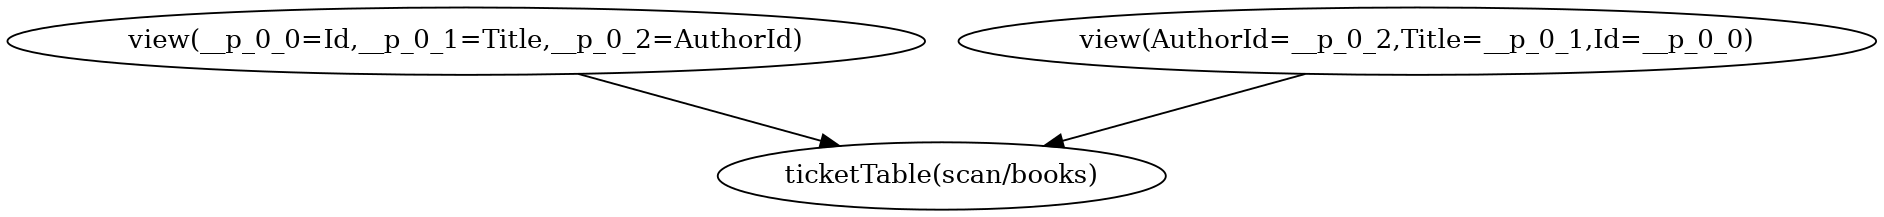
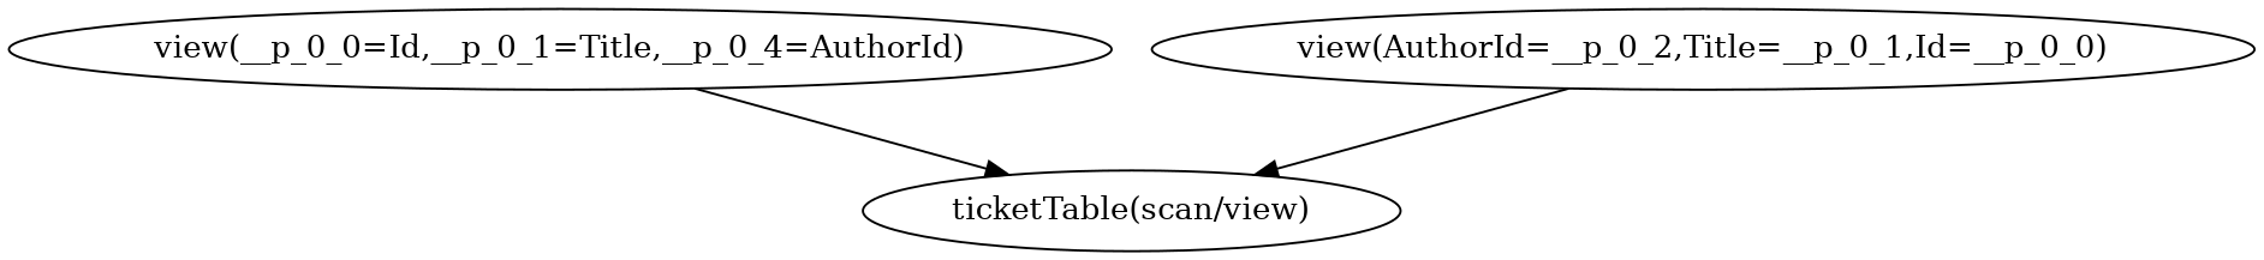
  digraph {
-   n1 [label="ticketTable(scan/books)"]
-   n2 [label="view(__p_0_0=Id,__p_0_1=Title,__p_0_2=AuthorId)"]
+   n1 [label="ticketTable(scan/view)"]
+   n2 [label="view(__p_0_0=Id,__p_0_1=Title,__p_0_4=AuthorId)"]
    n3 [label="view(AuthorId=__p_0_2,Title=__p_0_1,Id=__p_0_0)"]
    n2 -> n1
    n3 -> n1
  }
